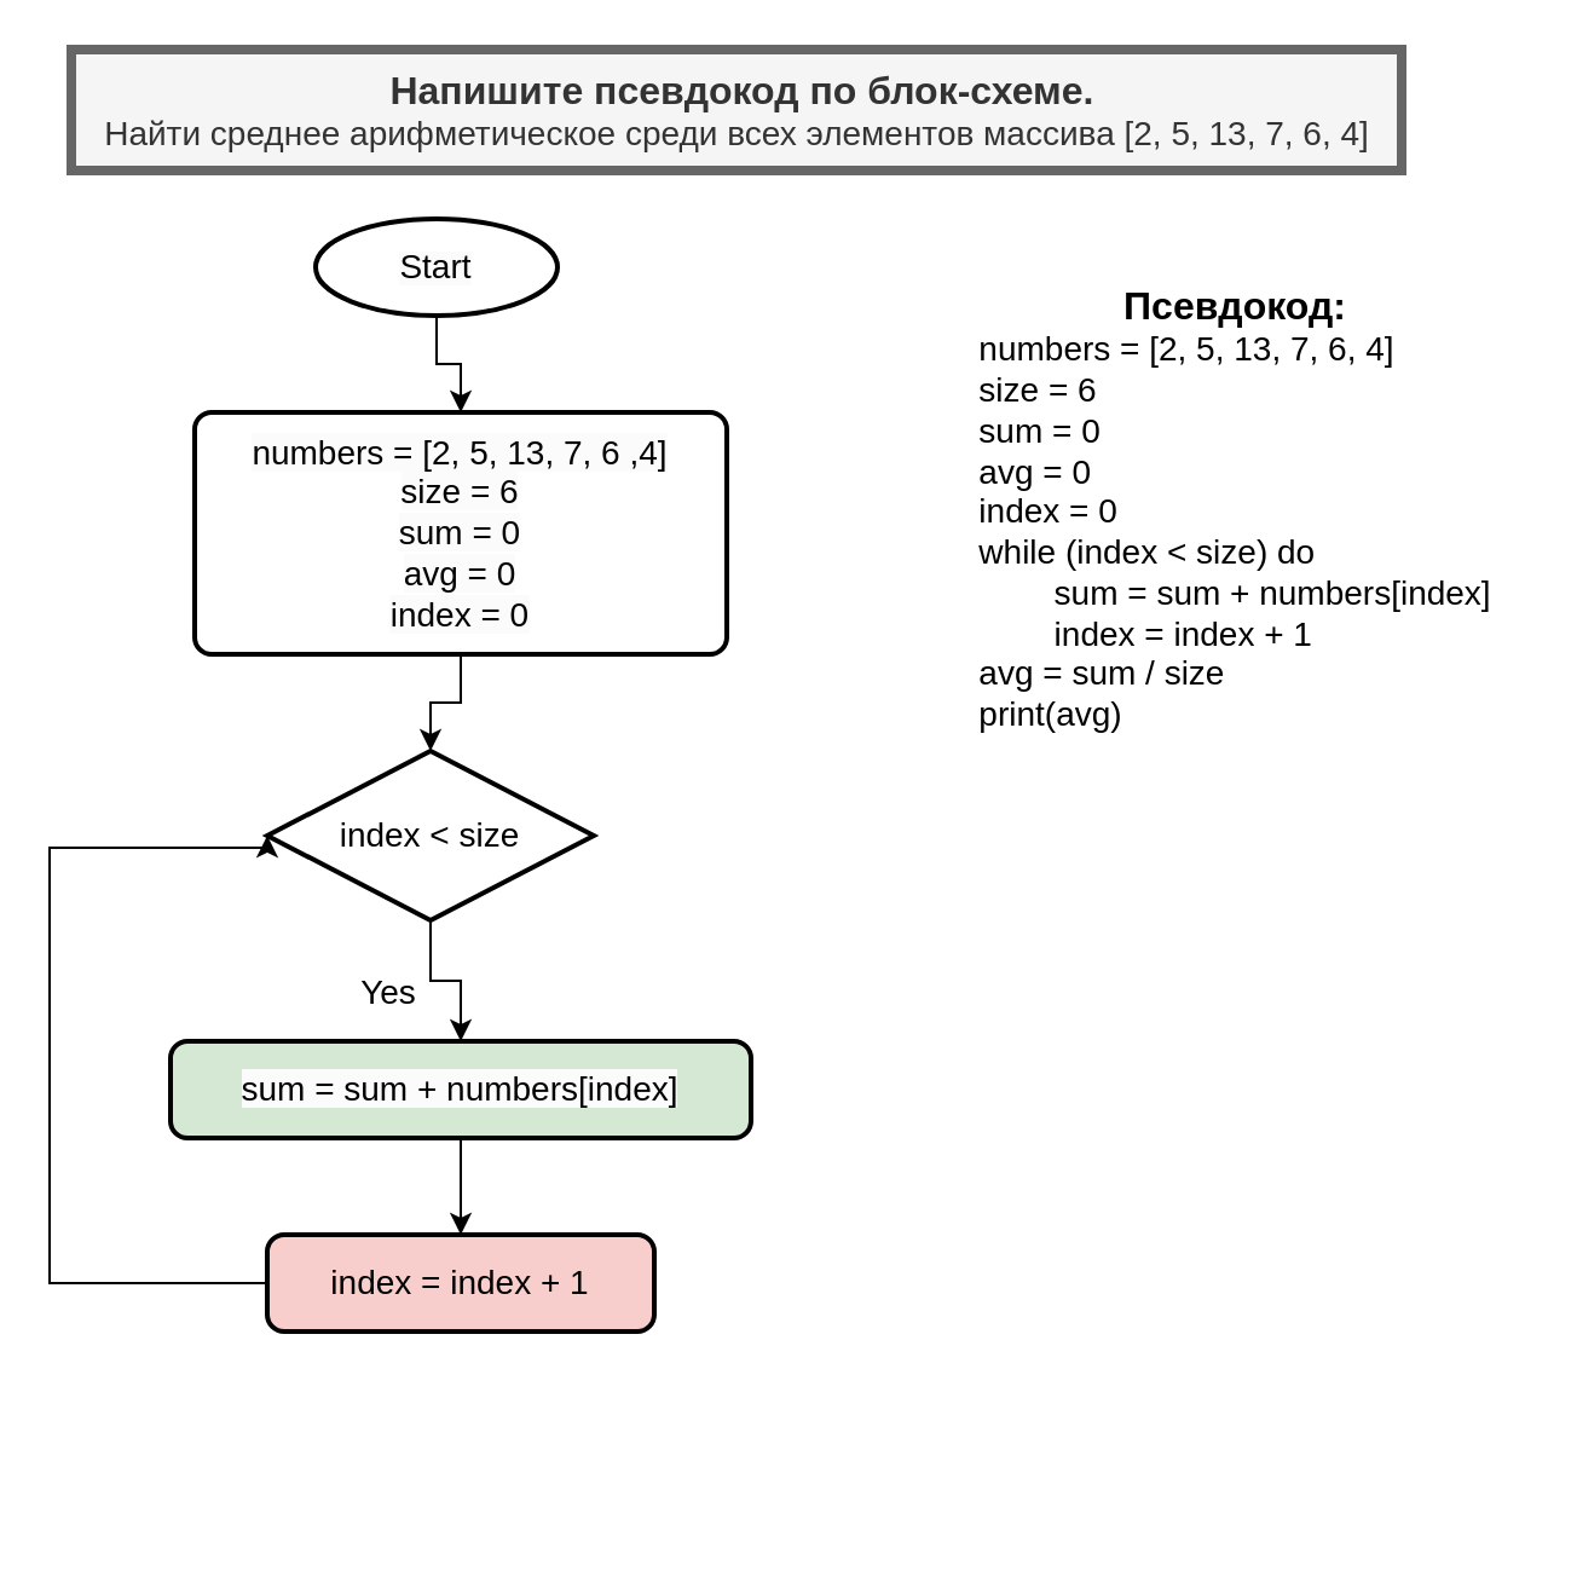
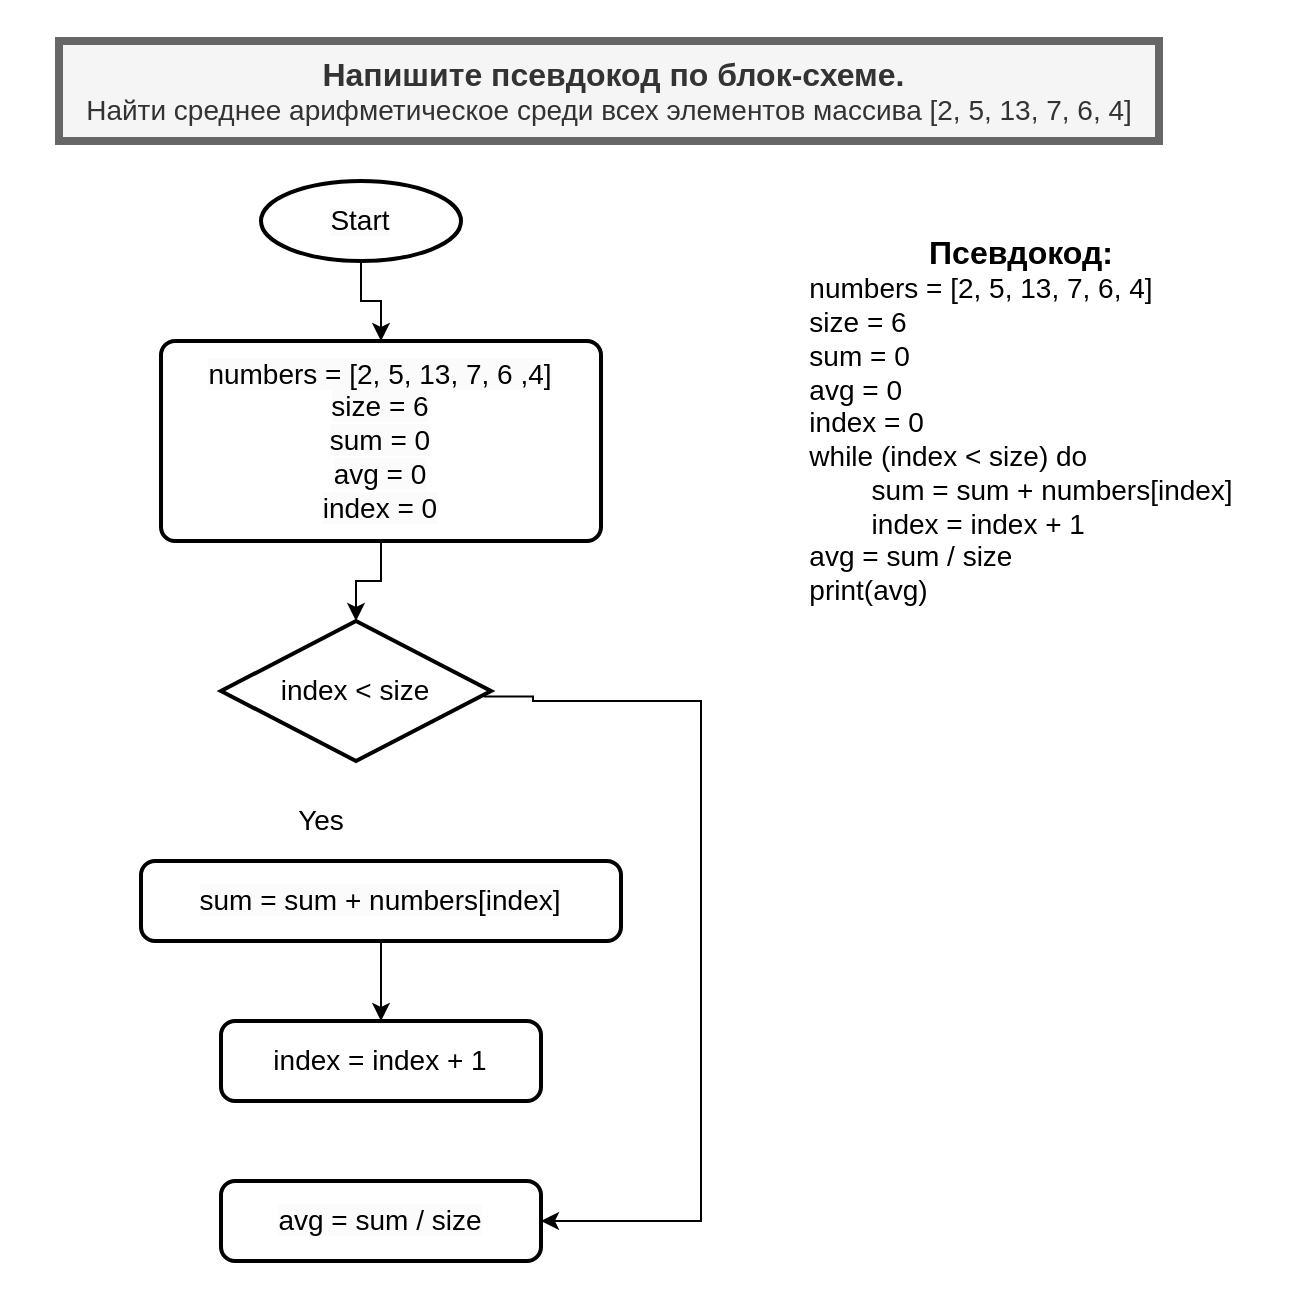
  <mxCell id="0" />
  <mxCell id="1" parent="0" />
  <mxCell id="2" value="Yes" style="text;html=1;align=center;verticalAlign=middle;resizable=0;points=[];autosize=1;strokeColor=none;fillColor=none;fontSize=14;" parent="1" vertex="1"><mxGeometry x="135" y="430" width="50" height="30" as="geometry" /></mxCell>
  <mxCell id="3" value="&lt;b&gt;&lt;font style=&quot;font-size: 16px;&quot;&gt;&amp;nbsp;Напишите псевдокод по блок-схеме.&lt;/font&gt;&lt;/b&gt; &lt;br&gt;&lt;font style=&quot;font-size: 14px;&quot;&gt;Найти среднее арифметическое среди всех элементов массива [2, 5, 13, 7, 6, 4]&lt;/font&gt;" style="text;html=1;align=center;verticalAlign=middle;resizable=0;points=[];autosize=1;strokeWidth=4;fillColor=#f5f5f5;fontColor=#333333;strokeColor=#666666;" parent="1" vertex="1"><mxGeometry x="29" y="20" width="550" height="50" as="geometry" /></mxCell>
  <mxCell id="4" value="&lt;div style=&quot;&quot;&gt;&lt;b style=&quot;&quot;&gt;&lt;font style=&quot;font-size: 16px;&quot;&gt;Псевдокод:&lt;/font&gt;&lt;/b&gt;&lt;/div&gt;&lt;div style=&quot;text-align: left; font-size: 14px;&quot;&gt;&lt;span style=&quot;background-color: initial;&quot;&gt;&lt;font style=&quot;font-size: 14px;&quot;&gt;numbers = [2, 5, 13, 7, 6, 4]&lt;/font&gt;&lt;/span&gt;&lt;/div&gt;&lt;div style=&quot;text-align: left; font-size: 14px;&quot;&gt;&lt;span style=&quot;background-color: initial;&quot;&gt;&lt;font style=&quot;font-size: 14px;&quot;&gt;size = 6&lt;/font&gt;&lt;/span&gt;&lt;/div&gt;&lt;div style=&quot;text-align: left; font-size: 14px;&quot;&gt;&lt;span style=&quot;background-color: initial;&quot;&gt;&lt;font style=&quot;font-size: 14px;&quot;&gt;sum = 0&lt;/font&gt;&lt;/span&gt;&lt;/div&gt;&lt;div style=&quot;text-align: left; font-size: 14px;&quot;&gt;&lt;font style=&quot;font-size: 14px;&quot;&gt;avg = 0&lt;/font&gt;&lt;/div&gt;&lt;div style=&quot;text-align: left; font-size: 14px;&quot;&gt;&lt;font style=&quot;font-size: 14px;&quot;&gt;index = 0&lt;/font&gt;&lt;/div&gt;&lt;div style=&quot;text-align: left; font-size: 14px;&quot;&gt;&lt;font style=&quot;font-size: 14px;&quot;&gt;while (index &amp;lt; size) do&lt;/font&gt;&lt;/div&gt;&lt;div style=&quot;text-align: left; font-size: 14px;&quot;&gt;&lt;font style=&quot;font-size: 14px;&quot;&gt;&lt;span style=&quot;white-space: pre;&quot;&gt;&#09;&lt;/span&gt;sum = sum + numbers[index]&lt;br&gt;&lt;/font&gt;&lt;/div&gt;&lt;div style=&quot;text-align: left; font-size: 14px;&quot;&gt;&lt;font style=&quot;font-size: 14px;&quot;&gt;&lt;span style=&quot;white-space: pre;&quot;&gt;&#09;&lt;/span&gt;index = index + 1&lt;br&gt;&lt;/font&gt;&lt;/div&gt;&lt;div style=&quot;text-align: left; font-size: 14px;&quot;&gt;&lt;font style=&quot;font-size: 14px;&quot;&gt;avg = sum / size&lt;/font&gt;&lt;/div&gt;&lt;div style=&quot;text-align: left; font-size: 14px;&quot;&gt;&lt;font style=&quot;font-size: 14px;&quot;&gt;print(avg)&lt;/font&gt;&lt;/div&gt;" style="text;html=1;align=center;verticalAlign=middle;resizable=0;points=[];autosize=1;strokeColor=none;fillColor=none;fontSize=16;" parent="1" vertex="1"><mxGeometry x="390" y="110" width="240" height="200" as="geometry" /></mxCell>
  <mxCell id="5" value="" style="edgeStyle=orthogonalEdgeStyle;rounded=0;orthogonalLoop=1;jettySize=auto;html=1;" parent="1" source="6" target="8" edge="1"><mxGeometry relative="1" as="geometry" /></mxCell>
  <mxCell id="6" value="&lt;span style=&quot;color: rgb(0, 0, 0); font-family: Helvetica; font-style: normal; font-variant-ligatures: normal; font-variant-caps: normal; letter-spacing: normal; orphans: 2; text-indent: 0px; text-transform: none; widows: 2; word-spacing: 0px; -webkit-text-stroke-width: 0px; background-color: rgb(251, 251, 251); text-decoration-thickness: initial; text-decoration-style: initial; text-decoration-color: initial; float: none; display: inline !important;&quot;&gt;&lt;font style=&quot;font-size: 14px;&quot;&gt;Start&lt;/font&gt;&lt;/span&gt;" style="strokeWidth=2;html=1;shape=mxgraph.flowchart.start_1;whiteSpace=wrap;align=center;" parent="1" vertex="1"><mxGeometry x="130" y="90" width="100" height="40" as="geometry" /></mxCell>
  <mxCell id="7" value="" style="edgeStyle=orthogonalEdgeStyle;rounded=0;orthogonalLoop=1;jettySize=auto;html=1;" parent="1" source="8" target="11" edge="1"><mxGeometry relative="1" as="geometry" /></mxCell>
  <mxCell id="8" value="&lt;font style=&quot;font-size: 14px;&quot;&gt;&lt;span style=&quot;color: rgb(0, 0, 0); font-family: Helvetica; font-style: normal; font-variant-ligatures: normal; font-variant-caps: normal; font-weight: 400; letter-spacing: normal; orphans: 2; text-align: center; text-indent: 0px; text-transform: none; widows: 2; word-spacing: 0px; -webkit-text-stroke-width: 0px; background-color: rgb(251, 251, 251); text-decoration-thickness: initial; text-decoration-style: initial; text-decoration-color: initial; float: none; display: inline !important;&quot;&gt;numbers = [2, 5, 13, 7, 6 ,4]&lt;/span&gt;&lt;br style=&quot;border-color: var(--border-color); color: rgb(0, 0, 0); font-family: Helvetica; font-style: normal; font-variant-ligatures: normal; font-variant-caps: normal; font-weight: 400; letter-spacing: normal; orphans: 2; text-align: center; text-indent: 0px; text-transform: none; widows: 2; word-spacing: 0px; -webkit-text-stroke-width: 0px; background-color: rgb(251, 251, 251); text-decoration-thickness: initial; text-decoration-style: initial; text-decoration-color: initial;&quot;&gt;&lt;span style=&quot;color: rgb(0, 0, 0); font-family: Helvetica; font-style: normal; font-variant-ligatures: normal; font-variant-caps: normal; font-weight: 400; letter-spacing: normal; orphans: 2; text-align: center; text-indent: 0px; text-transform: none; widows: 2; word-spacing: 0px; -webkit-text-stroke-width: 0px; background-color: rgb(251, 251, 251); text-decoration-thickness: initial; text-decoration-style: initial; text-decoration-color: initial; float: none; display: inline !important;&quot;&gt;size = 6&lt;/span&gt;&lt;br style=&quot;border-color: var(--border-color); color: rgb(0, 0, 0); font-family: Helvetica; font-style: normal; font-variant-ligatures: normal; font-variant-caps: normal; font-weight: 400; letter-spacing: normal; orphans: 2; text-align: center; text-indent: 0px; text-transform: none; widows: 2; word-spacing: 0px; -webkit-text-stroke-width: 0px; background-color: rgb(251, 251, 251); text-decoration-thickness: initial; text-decoration-style: initial; text-decoration-color: initial;&quot;&gt;&lt;span style=&quot;color: rgb(0, 0, 0); font-family: Helvetica; font-style: normal; font-variant-ligatures: normal; font-variant-caps: normal; font-weight: 400; letter-spacing: normal; orphans: 2; text-align: center; text-indent: 0px; text-transform: none; widows: 2; word-spacing: 0px; -webkit-text-stroke-width: 0px; background-color: rgb(251, 251, 251); text-decoration-thickness: initial; text-decoration-style: initial; text-decoration-color: initial; float: none; display: inline !important;&quot;&gt;sum = 0&lt;/span&gt;&lt;br style=&quot;border-color: var(--border-color); color: rgb(0, 0, 0); font-family: Helvetica; font-style: normal; font-variant-ligatures: normal; font-variant-caps: normal; font-weight: 400; letter-spacing: normal; orphans: 2; text-align: center; text-indent: 0px; text-transform: none; widows: 2; word-spacing: 0px; -webkit-text-stroke-width: 0px; background-color: rgb(251, 251, 251); text-decoration-thickness: initial; text-decoration-style: initial; text-decoration-color: initial;&quot;&gt;&lt;span style=&quot;color: rgb(0, 0, 0); font-family: Helvetica; font-style: normal; font-variant-ligatures: normal; font-variant-caps: normal; font-weight: 400; letter-spacing: normal; orphans: 2; text-align: center; text-indent: 0px; text-transform: none; widows: 2; word-spacing: 0px; -webkit-text-stroke-width: 0px; background-color: rgb(251, 251, 251); text-decoration-thickness: initial; text-decoration-style: initial; text-decoration-color: initial; float: none; display: inline !important;&quot;&gt;avg = 0&lt;/span&gt;&lt;br style=&quot;border-color: var(--border-color); color: rgb(0, 0, 0); font-family: Helvetica; font-style: normal; font-variant-ligatures: normal; font-variant-caps: normal; font-weight: 400; letter-spacing: normal; orphans: 2; text-align: center; text-indent: 0px; text-transform: none; widows: 2; word-spacing: 0px; -webkit-text-stroke-width: 0px; background-color: rgb(251, 251, 251); text-decoration-thickness: initial; text-decoration-style: initial; text-decoration-color: initial;&quot;&gt;&lt;span style=&quot;color: rgb(0, 0, 0); font-family: Helvetica; font-style: normal; font-variant-ligatures: normal; font-variant-caps: normal; font-weight: 400; letter-spacing: normal; orphans: 2; text-align: center; text-indent: 0px; text-transform: none; widows: 2; word-spacing: 0px; -webkit-text-stroke-width: 0px; background-color: rgb(251, 251, 251); text-decoration-thickness: initial; text-decoration-style: initial; text-decoration-color: initial; float: none; display: inline !important;&quot;&gt;index = 0&lt;/span&gt;&lt;br&gt;&lt;/font&gt;" style="rounded=1;whiteSpace=wrap;html=1;absoluteArcSize=1;arcSize=14;strokeWidth=2;" parent="1" vertex="1"><mxGeometry x="80" y="170" width="220" height="100" as="geometry" /></mxCell>
- <mxCell id="9" value="" style="edgeStyle=orthogonalEdgeStyle;rounded=0;orthogonalLoop=1;jettySize=auto;html=1;" parent="1" source="11" target="13" edge="1"><mxGeometry relative="1" as="geometry" /></mxCell>
+ <mxCell id="10" value="" style="edgeStyle=orthogonalEdgeStyle;rounded=0;orthogonalLoop=1;jettySize=auto;html=1;entryX=1;entryY=0.5;entryDx=0;entryDy=0;exitX=0.973;exitY=0.54;exitDx=0;exitDy=0;exitPerimeter=0;" parent="1" source="11" target="17" edge="1"><mxGeometry relative="1" as="geometry"><Array as="points"><mxPoint x="266" y="350" /><mxPoint x="350" y="350" /><mxPoint x="350" y="610" /></Array></mxGeometry></mxCell>
  <mxCell id="11" value="index &amp;lt; size" style="strokeWidth=2;html=1;shape=mxgraph.flowchart.decision;whiteSpace=wrap;fontSize=14;" parent="1" vertex="1"><mxGeometry x="110" y="310" width="135" height="70" as="geometry" /></mxCell>
  <mxCell id="12" value="" style="edgeStyle=orthogonalEdgeStyle;rounded=0;orthogonalLoop=1;jettySize=auto;html=1;" parent="1" source="13" edge="1"><mxGeometry relative="1" as="geometry"><mxPoint x="190" y="510" as="targetPoint" /></mxGeometry></mxCell>
- <mxCell id="13" value="&lt;font style=&quot;font-size: 14px;&quot;&gt;&lt;span style=&quot;color: rgb(0, 0, 0); font-family: Helvetica; font-style: normal; font-variant-ligatures: normal; font-variant-caps: normal; font-weight: 400; letter-spacing: normal; orphans: 2; text-align: center; text-indent: 0px; text-transform: none; widows: 2; word-spacing: 0px; -webkit-text-stroke-width: 0px; background-color: rgb(251, 251, 251); text-decoration-thickness: initial; text-decoration-style: initial; text-decoration-color: initial; float: none; display: inline !important;&quot;&gt;sum = sum + numbers[index]&lt;/span&gt;&lt;br&gt;&lt;/font&gt;" style="rounded=1;whiteSpace=wrap;html=1;absoluteArcSize=1;arcSize=14;strokeWidth=2;fontSize=14;fillColor=#d5e8d4;" parent="1" vertex="1"><mxGeometry x="70" y="430" width="240" height="40" as="geometry" /></mxCell>
- <mxCell id="14" style="edgeStyle=orthogonalEdgeStyle;rounded=0;orthogonalLoop=1;jettySize=auto;html=1;entryX=0;entryY=0.5;entryDx=0;entryDy=0;entryPerimeter=0;" parent="1" source="15" target="11" edge="1"><mxGeometry relative="1" as="geometry"><mxPoint x="130" y="340" as="targetPoint" /><Array as="points"><mxPoint x="20" y="530" /><mxPoint x="20" y="350" /></Array></mxGeometry></mxCell>
- <mxCell id="15" value="&lt;font style=&quot;font-size: 14px;&quot;&gt;index = index + 1&lt;br&gt;&lt;/font&gt;" style="rounded=1;whiteSpace=wrap;html=1;absoluteArcSize=1;arcSize=14;strokeWidth=2;fontSize=14;fillColor=#f8cecc;" parent="1" vertex="1"><mxGeometry x="110" y="510" width="160" height="40" as="geometry" /></mxCell>
+ <mxCell id="13" value="&lt;font style=&quot;font-size: 14px;&quot;&gt;&lt;span style=&quot;color: rgb(0, 0, 0); font-family: Helvetica; font-style: normal; font-variant-ligatures: normal; font-variant-caps: normal; font-weight: 400; letter-spacing: normal; orphans: 2; text-align: center; text-indent: 0px; text-transform: none; widows: 2; word-spacing: 0px; -webkit-text-stroke-width: 0px; background-color: rgb(251, 251, 251); text-decoration-thickness: initial; text-decoration-style: initial; text-decoration-color: initial; float: none; display: inline !important;&quot;&gt;sum = sum + numbers[index]&lt;/span&gt;&lt;br&gt;&lt;/font&gt;" style="rounded=1;whiteSpace=wrap;html=1;absoluteArcSize=1;arcSize=14;strokeWidth=2;fontSize=14;" parent="1" vertex="1"><mxGeometry x="70" y="430" width="240" height="40" as="geometry" /></mxCell>
+ <mxCell id="15" value="&lt;font style=&quot;font-size: 14px;&quot;&gt;index = index + 1&lt;br&gt;&lt;/font&gt;" style="rounded=1;whiteSpace=wrap;html=1;absoluteArcSize=1;arcSize=14;strokeWidth=2;fontSize=14;" parent="1" vertex="1"><mxGeometry x="110" y="510" width="160" height="40" as="geometry" /></mxCell>
  <mxCell id="16" value="Yes" style="text;html=1;align=center;verticalAlign=middle;resizable=0;points=[];autosize=1;strokeColor=none;fillColor=none;fontSize=14;" parent="1" vertex="1"><mxGeometry x="135" y="395" width="50" height="30" as="geometry" /></mxCell>
+ <mxCell id="17" value="&lt;font style=&quot;font-size: 14px;&quot;&gt;&lt;span style=&quot;color: rgb(0, 0, 0); font-family: Helvetica; font-style: normal; font-variant-ligatures: normal; font-variant-caps: normal; font-weight: 400; letter-spacing: normal; orphans: 2; text-align: center; text-indent: 0px; text-transform: none; widows: 2; word-spacing: 0px; -webkit-text-stroke-width: 0px; background-color: rgb(251, 251, 251); text-decoration-thickness: initial; text-decoration-style: initial; text-decoration-color: initial; float: none; display: inline !important;&quot;&gt;avg = sum / size&lt;/span&gt;&lt;br&gt;&lt;/font&gt;" style="rounded=1;whiteSpace=wrap;html=1;absoluteArcSize=1;arcSize=14;strokeWidth=2;" parent="1" vertex="1"><mxGeometry x="110" y="590" width="160" height="40" as="geometry" /></mxCell>
